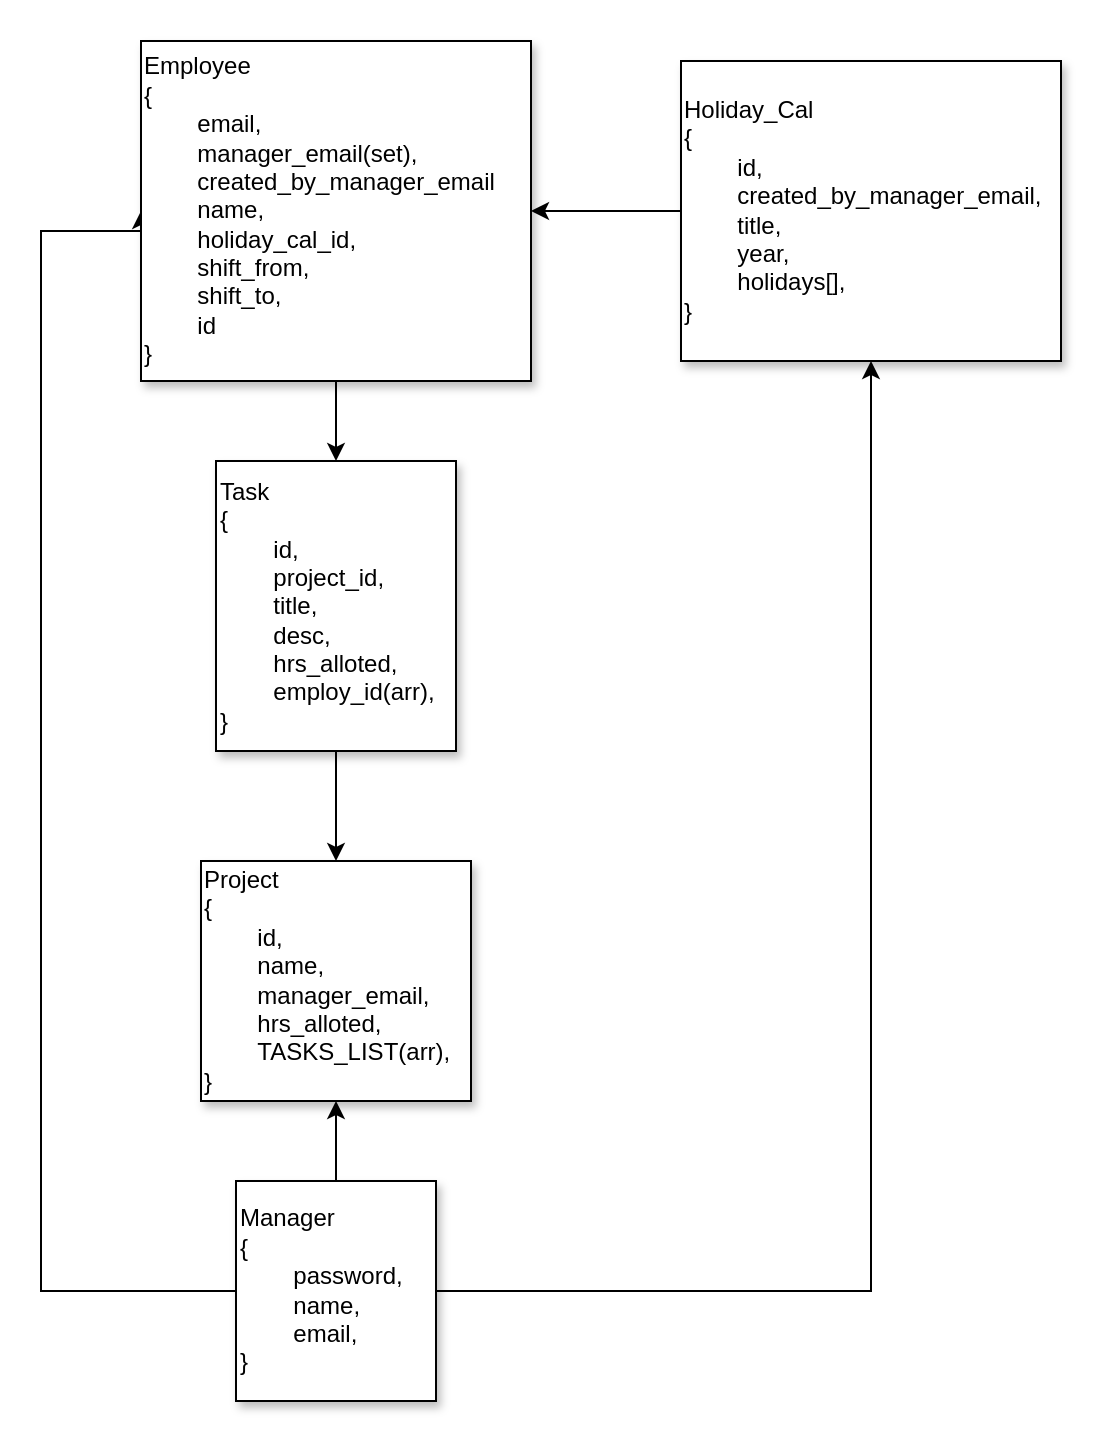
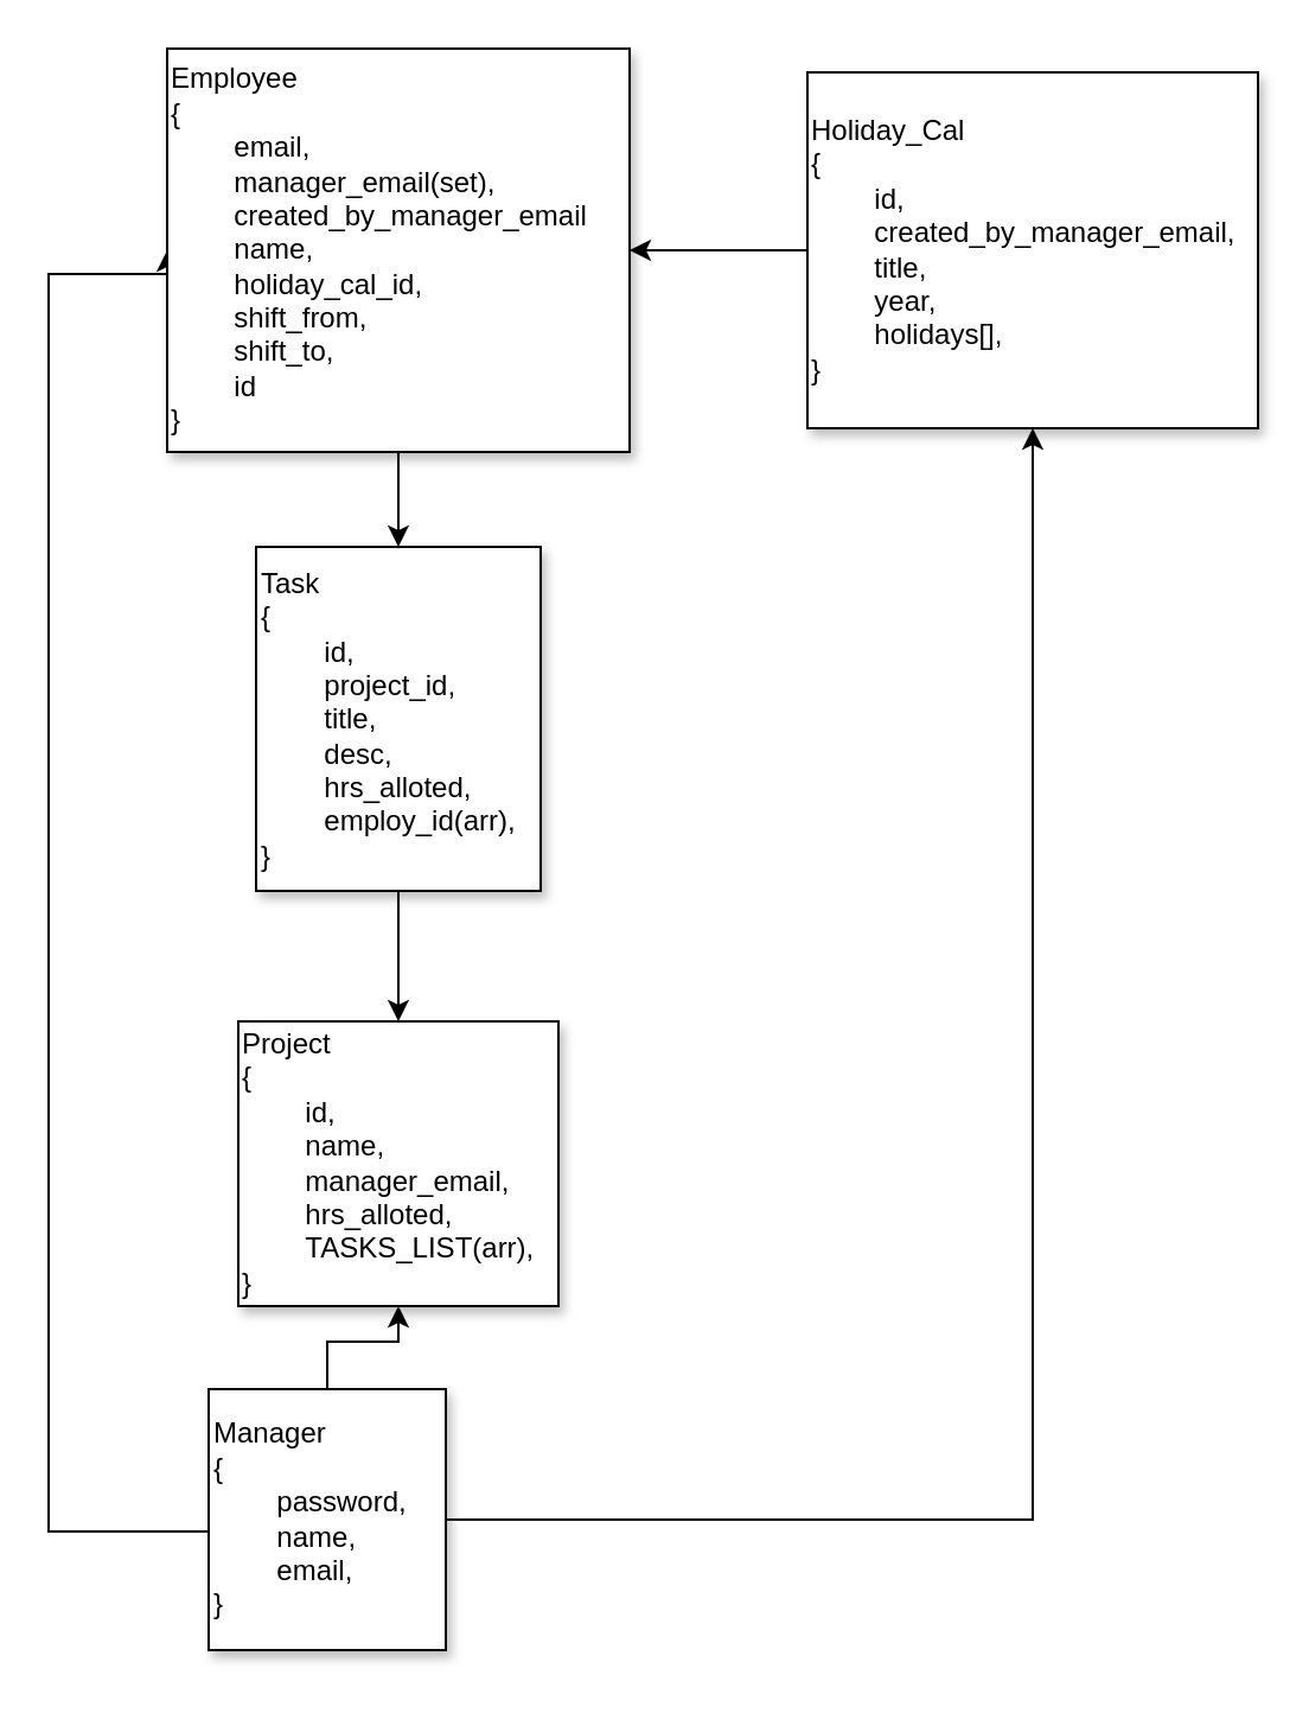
  <mxCell id="0" />
  <mxCell id="1" parent="0" />
  <mxCell id="2" style="edgeStyle=orthogonalEdgeStyle;rounded=0;orthogonalLoop=1;jettySize=auto;html=1;exitX=0.5;exitY=0;exitDx=0;exitDy=0;entryX=0.5;entryY=1;entryDx=0;entryDy=0;" parent="1" source="5" target="6" edge="1"><mxGeometry relative="1" as="geometry" /></mxCell>
  <mxCell id="3" style="edgeStyle=orthogonalEdgeStyle;rounded=0;orthogonalLoop=1;jettySize=auto;html=1;entryX=0;entryY=0.5;entryDx=0;entryDy=0;fontFamily=Helvetica;fontSize=12;fontColor=default;" parent="1" source="5" target="10" edge="1"><mxGeometry relative="1" as="geometry"><Array as="points"><mxPoint x="20" y="645" /><mxPoint x="20" y="115" /></Array></mxGeometry></mxCell>
  <mxCell id="4" style="edgeStyle=orthogonalEdgeStyle;rounded=0;orthogonalLoop=1;jettySize=auto;html=1;entryX=0.5;entryY=1;entryDx=0;entryDy=0;fontFamily=Helvetica;fontSize=12;fontColor=default;" parent="1" source="5" target="11" edge="1"><mxGeometry relative="1" as="geometry" /></mxCell>
- <mxCell id="5" value="Manager&lt;div&gt;&lt;div style=&quot;&quot;&gt;&lt;span style=&quot;background-color: transparent; color: light-dark(rgb(0, 0, 0), rgb(255, 255, 255));&quot;&gt;{&lt;/span&gt;&lt;/div&gt;&lt;div&gt;&lt;span style=&quot;white-space: pre;&quot;&gt;&#09;&lt;/span&gt;password,&lt;/div&gt;&lt;div&gt;&lt;span style=&quot;white-space: pre;&quot;&gt;&#09;&lt;/span&gt;name,&lt;/div&gt;&lt;div&gt;&lt;span style=&quot;white-space: pre;&quot;&gt;&#09;&lt;/span&gt;email,&lt;/div&gt;&lt;div&gt;}&lt;/div&gt;&lt;/div&gt;" style="rounded=0;whiteSpace=wrap;html=1;align=left;glass=0;shadow=1;" parent="1" vertex="1"><mxGeometry x="117.5" y="590" width="100" height="110" as="geometry" /></mxCell>
+ <mxCell id="5" value="Manager&lt;div&gt;&lt;div style=&quot;&quot;&gt;&lt;span style=&quot;background-color: transparent; color: light-dark(rgb(0, 0, 0), rgb(255, 255, 255));&quot;&gt;{&lt;/span&gt;&lt;/div&gt;&lt;div&gt;&lt;span style=&quot;white-space: pre;&quot;&gt;&#09;&lt;/span&gt;password,&lt;/div&gt;&lt;div&gt;&lt;span style=&quot;white-space: pre;&quot;&gt;&#09;&lt;/span&gt;name,&lt;/div&gt;&lt;div&gt;&lt;span style=&quot;white-space: pre;&quot;&gt;&#09;&lt;/span&gt;email,&lt;/div&gt;&lt;div&gt;}&lt;/div&gt;&lt;/div&gt;" style="rounded=0;whiteSpace=wrap;html=1;align=left;glass=0;shadow=1;" parent="1" vertex="1"><mxGeometry x="87.5" y="585" width="100" height="110" as="geometry" /></mxCell>
  <mxCell id="6" value="&lt;div style=&quot;&quot;&gt;&lt;span style=&quot;background-color: transparent; color: light-dark(rgb(0, 0, 0), rgb(255, 255, 255));&quot;&gt;Project&lt;/span&gt;&lt;/div&gt;&lt;div style=&quot;&quot;&gt;&lt;span style=&quot;background-color: transparent; color: light-dark(rgb(0, 0, 0), rgb(255, 255, 255));&quot;&gt;{&lt;/span&gt;&lt;/div&gt;&lt;div&gt;&lt;span style=&quot;white-space: pre;&quot;&gt;&#09;&lt;/span&gt;id,&lt;/div&gt;&lt;div&gt;&lt;span style=&quot;white-space: pre;&quot;&gt;&#09;&lt;/span&gt;name,&lt;/div&gt;&lt;div&gt;&lt;span style=&quot;white-space: pre;&quot;&gt;&#09;&lt;/span&gt;manager_email,&lt;/div&gt;&lt;div&gt;&lt;span style=&quot;white-space: pre;&quot;&gt;&#09;&lt;/span&gt;hrs_alloted,&lt;br&gt;&lt;/div&gt;&lt;div&gt;&lt;span style=&quot;white-space: pre;&quot;&gt;&#09;&lt;/span&gt;TASKS_LIST(arr),&lt;/div&gt;&lt;div&gt;}&lt;/div&gt;" style="rounded=0;whiteSpace=wrap;html=1;align=left;shadow=1;glass=0;" parent="1" vertex="1"><mxGeometry x="100" y="430" width="135" height="120" as="geometry" /></mxCell>
  <mxCell id="7" value="" style="edgeStyle=orthogonalEdgeStyle;rounded=0;orthogonalLoop=1;jettySize=auto;html=1;" parent="1" source="8" target="6" edge="1"><mxGeometry relative="1" as="geometry" /></mxCell>
  <mxCell id="8" value="&lt;div&gt;Task&lt;/div&gt;&lt;div&gt;&lt;span style=&quot;background-color: transparent; color: light-dark(rgb(0, 0, 0), rgb(255, 255, 255));&quot;&gt;{&lt;/span&gt;&lt;/div&gt;&lt;div&gt;&lt;span style=&quot;white-space: pre;&quot;&gt;&#09;&lt;/span&gt;id,&lt;/div&gt;&lt;div&gt;&lt;span style=&quot;white-space: pre;&quot;&gt;&#09;&lt;/span&gt;project_id,&lt;/div&gt;&lt;div&gt;&lt;span style=&quot;white-space: pre;&quot;&gt;&#09;&lt;/span&gt;title,&lt;/div&gt;&lt;div&gt;&lt;span style=&quot;white-space: pre;&quot;&gt;&#09;&lt;/span&gt;desc,&lt;br&gt;&lt;/div&gt;&lt;div&gt;&lt;span style=&quot;white-space: pre;&quot;&gt;&#09;&lt;/span&gt;hrs_alloted,&lt;br&gt;&lt;/div&gt;&lt;div&gt;&lt;span style=&quot;white-space: pre;&quot;&gt;&#09;&lt;/span&gt;employ_id(arr),&lt;/div&gt;&lt;div&gt;}&lt;/div&gt;" style="whiteSpace=wrap;html=1;align=left;rounded=0;shadow=1;" parent="1" vertex="1"><mxGeometry x="107.5" y="230" width="120" height="145" as="geometry" /></mxCell>
  <mxCell id="9" style="edgeStyle=orthogonalEdgeStyle;rounded=0;orthogonalLoop=1;jettySize=auto;html=1;" parent="1" source="10" target="8" edge="1"><mxGeometry relative="1" as="geometry" /></mxCell>
  <mxCell id="10" value="&lt;div&gt;Employee&lt;/div&gt;&lt;div&gt;&lt;span style=&quot;background-color: transparent; color: light-dark(rgb(0, 0, 0), rgb(255, 255, 255));&quot;&gt;{&lt;/span&gt;&lt;/div&gt;&lt;div&gt;&lt;span style=&quot;white-space: pre;&quot;&gt;&#09;&lt;/span&gt;email,&lt;/div&gt;&lt;div&gt;&lt;span style=&quot;white-space: pre;&quot;&gt;&#09;&lt;/span&gt;manager_email(set)&lt;span style=&quot;background-color: transparent; color: light-dark(rgb(0, 0, 0), rgb(255, 255, 255));&quot;&gt;,&lt;/span&gt;&lt;/div&gt;&lt;div&gt;&lt;span style=&quot;white-space: pre;&quot;&gt;&#09;&lt;/span&gt;created_by_manager_email&lt;span style=&quot;background-color: transparent; color: light-dark(rgb(0, 0, 0), rgb(255, 255, 255));&quot;&gt;&lt;/span&gt;&lt;/div&gt;&lt;div&gt;&lt;span style=&quot;white-space: pre;&quot;&gt;&#09;&lt;/span&gt;name,&lt;/div&gt;&lt;div&gt;&lt;span style=&quot;white-space: pre;&quot;&gt;&#09;&lt;/span&gt;holiday_cal_id,&lt;br&gt;&lt;/div&gt;&lt;div&gt;&lt;span style=&quot;white-space: pre;&quot;&gt;&#09;&lt;/span&gt;shift_from,&lt;/div&gt;&lt;div&gt;&lt;span style=&quot;white-space: pre;&quot;&gt;&#09;&lt;/span&gt;shift_to,&lt;br&gt;&lt;/div&gt;&lt;div&gt;&lt;span style=&quot;white-space: pre;&quot;&gt;&#09;&lt;/span&gt;id&lt;br&gt;&lt;/div&gt;&lt;div&gt;}&lt;/div&gt;" style="whiteSpace=wrap;html=1;align=left;rounded=0;shadow=1;" parent="1" vertex="1"><mxGeometry x="70" y="20" width="195" height="170" as="geometry" /></mxCell>
  <mxCell id="11" value="&lt;div&gt;Holiday_Cal&lt;/div&gt;&lt;div&gt;&lt;span style=&quot;background-color: transparent; color: light-dark(rgb(0, 0, 0), rgb(255, 255, 255));&quot;&gt;{&lt;/span&gt;&lt;/div&gt;&lt;div&gt;&lt;span style=&quot;white-space: pre;&quot;&gt;&#09;&lt;/span&gt;id,&lt;/div&gt;&lt;div&gt;&lt;span style=&quot;white-space: pre;&quot;&gt;&#09;&lt;/span&gt;created_by_manager_email,&lt;br&gt;&lt;/div&gt;&lt;div&gt;&lt;span style=&quot;background-color: transparent; color: light-dark(rgb(0, 0, 0), rgb(255, 255, 255));&quot;&gt;&lt;span style=&quot;white-space: pre;&quot;&gt;&#09;&lt;/span&gt;title,&lt;/span&gt;&lt;/div&gt;&lt;div&gt;&lt;span style=&quot;background-color: transparent; color: light-dark(rgb(0, 0, 0), rgb(255, 255, 255));&quot;&gt;&lt;span style=&quot;white-space: pre;&quot;&gt;&#09;&lt;/span&gt;year,&lt;br&gt;&lt;/span&gt;&lt;/div&gt;&lt;div&gt;&lt;span style=&quot;background-color: transparent; color: light-dark(rgb(0, 0, 0), rgb(255, 255, 255));&quot;&gt;&lt;span style=&quot;white-space: pre;&quot;&gt;&#09;&lt;/span&gt;holidays[],&lt;br&gt;&lt;/span&gt;&lt;/div&gt;&lt;div&gt;}&lt;/div&gt;" style="whiteSpace=wrap;html=1;align=left;rounded=0;shadow=1;" parent="1" vertex="1"><mxGeometry x="340" y="30" width="190" height="150" as="geometry" /></mxCell>
  <mxCell id="12" style="edgeStyle=orthogonalEdgeStyle;rounded=0;orthogonalLoop=1;jettySize=auto;html=1;fontFamily=Helvetica;fontSize=12;fontColor=default;" parent="1" source="11" target="10" edge="1"><mxGeometry relative="1" as="geometry"><mxPoint x="246" y="120" as="targetPoint" /></mxGeometry></mxCell>
  <mxCell id="13" style="edgeStyle=orthogonalEdgeStyle;rounded=0;orthogonalLoop=1;jettySize=auto;html=1;exitX=0.5;exitY=1;exitDx=0;exitDy=0;" parent="1" source="10" target="10" edge="1"><mxGeometry relative="1" as="geometry" /></mxCell>
